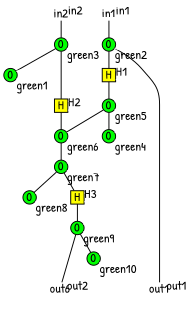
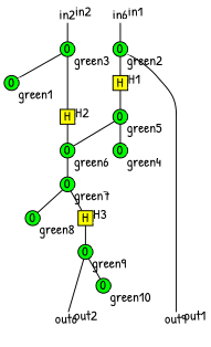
  graph {
    bgcolor=white
    fontname="Patrick Hand"
    nodesep=0.25
    ranksep=0.25
    node [fixedsize=true fontname="Patrick Hand" shape=circle fillcolor=green style=filled]
    edge [color=white fontname="Patrick Hand" labeldistance=1.5]
    n1 [height=0.2 label=in2 shape=none width=0.2 fillcolor="" style=""]
-   n2 [height=0.2 label=in1 shape=none width=0.2 fillcolor="" style=""]
+   n2 [height=0.2 label=in6 shape=none width=0.2 fillcolor="" style=""]
    n3 [height=0.2 label=out6 shape=none width=0.2 fillcolor="" style=""]
-   n4 [height=0.2 label=out1 shape=none width=0.2 fillcolor="" style=""]
+   n4 [height=0.2 label=out9 shape=none width=0.2 fillcolor="" style=""]
    n5 [height=0.2 label=0]
    n6 [height=0.2 label=0]
    n7 [height=0.2 label=0]
    n8 [fillcolor=yellow height=0.2 label=H shape=rect width=0.2]
    n9 [fillcolor=yellow height=0.2 label=H shape=rect width=0.2]
    n10 [height=0.2 label=0]
    n11 [height=0.2 label=0]
    n12 [height=0.2 label=0]
    n13 [height=0.2 label=0]
    n14 [fillcolor=yellow height=0.2 label=H shape=rect width=0.2]
    n15 [height=0.2 label=0]
    n16 [height=0.2 label=0]
    n17 [height=0.2 label=0]
    subgraph sub_1 {
      rank=source
      n1
      n2
    }
    subgraph sub_2 {
      rank=sink
      n3
      n4
    }
    n1 -- n1 [headlabel=in2]
    n1 -- n5 [color="" labeldistance=""]
    n2 -- n2 [headlabel=in1]
    n2 -- n6 [color="" labeldistance=""]
    n3 -- n3 [headlabel=out2]
    n4 -- n4 [headlabel=out1]
    n5 -- n5 [headlabel=green3]
    n5 -- n7 [color="" labeldistance=""]
    n5 -- n8 [color="" labeldistance=""]
    n6 -- n4 [color="" labeldistance=""]
    n6 -- n6 [headlabel=green2]
    n6 -- n9 [color="" labeldistance=""]
    n7 -- n7 [headlabel=green1]
    n8 -- n8 [headlabel=H2]
    n8 -- n15 [color="" labeldistance=""]
    n9 -- n9 [headlabel=H1]
    n9 -- n16 [color="" labeldistance=""]
    n10 -- n10 [headlabel=green10]
    n11 -- n3 [color="" labeldistance=""]
    n11 -- n10 [color="" labeldistance=""]
    n11 -- n11 [headlabel=green9]
    n12 -- n12 [headlabel=green8]
    n13 -- n12 [color="" labeldistance=""]
    n13 -- n13 [headlabel=green7]
    n13 -- n14 [color="" labeldistance=""]
    n14 -- n11 [color="" labeldistance=""]
    n14 -- n14 [headlabel=H3]
    n15 -- n13 [color="" labeldistance=""]
    n15 -- n15 [headlabel=green6]
    n16 -- n15 [color="" labeldistance=""]
    n16 -- n16 [headlabel=green5]
    n16 -- n17 [color="" labeldistance=""]
    n17 -- n17 [headlabel=green4]
  }
